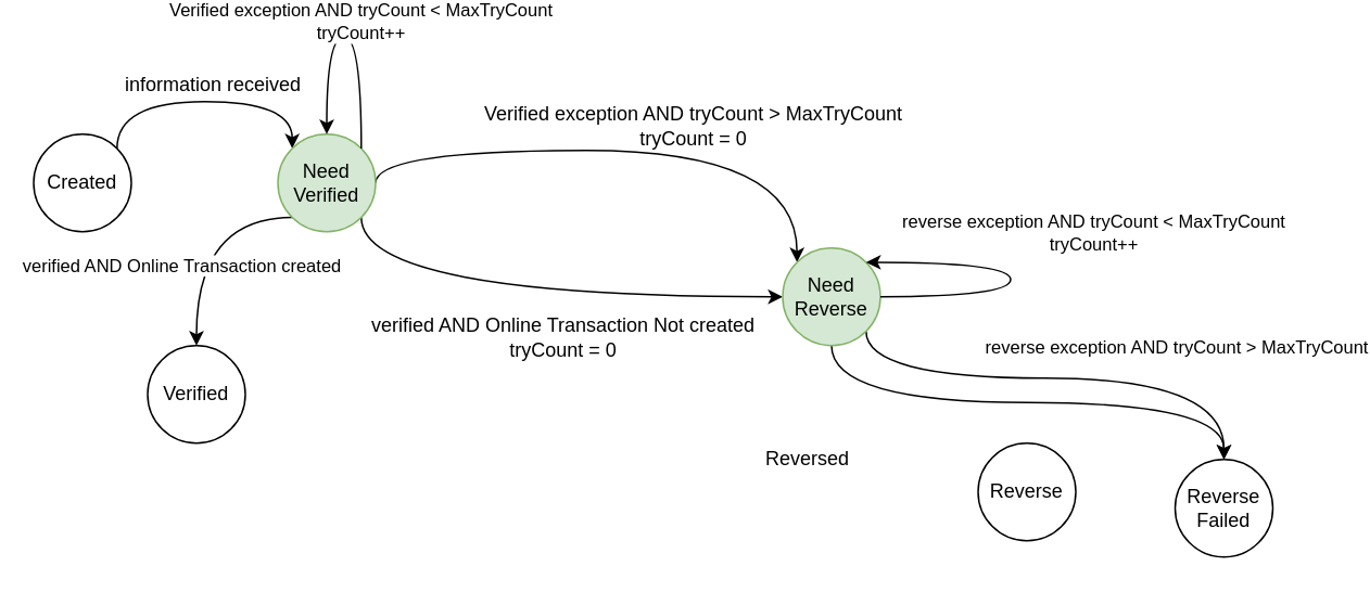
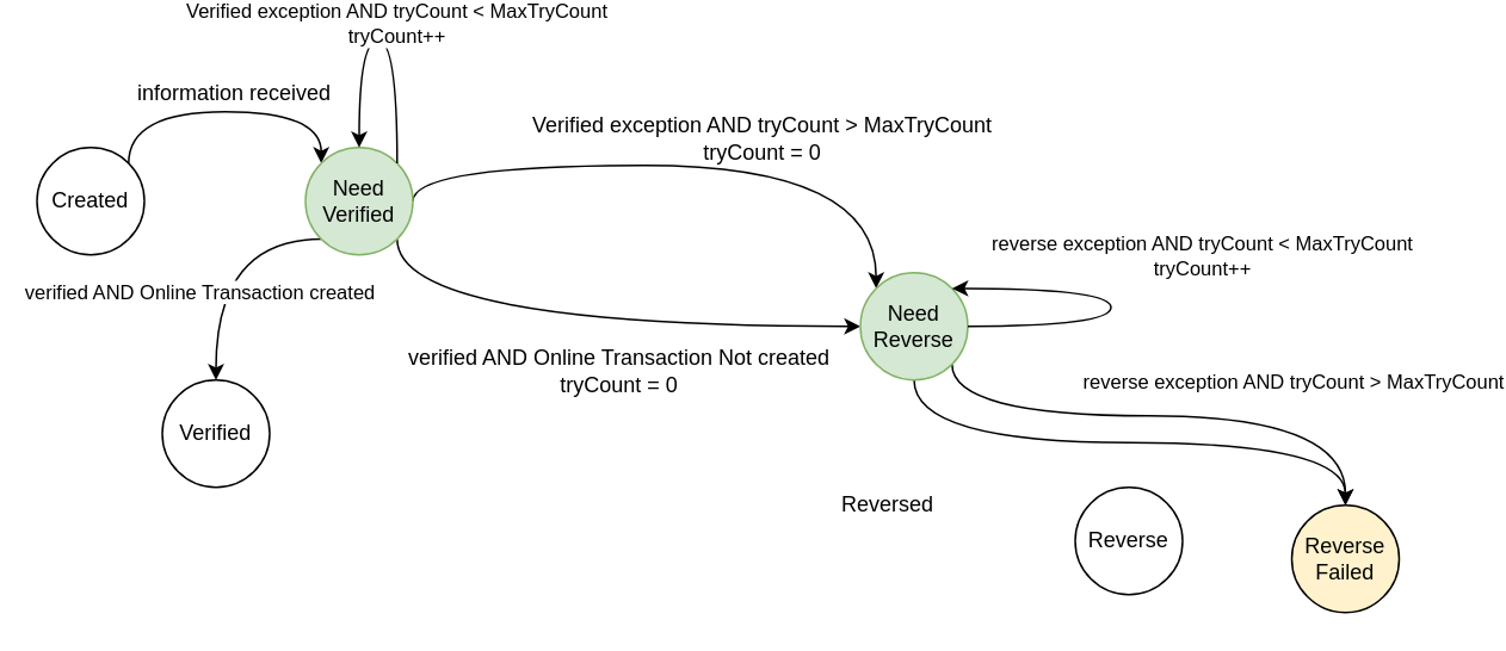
  <mxCell id="0" />
  <mxCell id="1" parent="0" />
  <mxCell id="2" style="edgeStyle=orthogonalEdgeStyle;orthogonalLoop=1;jettySize=auto;html=1;exitX=1;exitY=0;exitDx=0;exitDy=0;entryX=0;entryY=0;entryDx=0;entryDy=0;curved=1;" edge="1" parent="1" source="3" target="8"><mxGeometry relative="1" as="geometry"><Array as="points"><mxPoint x="71" y="60" /><mxPoint x="179" y="60" /></Array></mxGeometry></mxCell>
  <mxCell id="3" value="&lt;div&gt;Created&lt;/div&gt;" style="ellipse;whiteSpace=wrap;html=1;" vertex="1" parent="1"><mxGeometry x="20" y="80" width="60" height="60" as="geometry" /></mxCell>
  <mxCell id="4" style="edgeStyle=orthogonalEdgeStyle;curved=1;orthogonalLoop=1;jettySize=auto;html=1;exitX=0;exitY=1;exitDx=0;exitDy=0;entryX=0.5;entryY=0;entryDx=0;entryDy=0;" edge="1" parent="1" source="8" target="10"><mxGeometry relative="1" as="geometry" /></mxCell>
  <mxCell id="5" value="verified AND Online Transaction created" style="edgeLabel;html=1;align=center;verticalAlign=middle;resizable=0;points=[];" vertex="1" connectable="0" parent="4"><mxGeometry x="0.113" y="14" relative="1" as="geometry"><mxPoint x="-24" y="11" as="offset" /></mxGeometry></mxCell>
  <mxCell id="6" style="edgeStyle=orthogonalEdgeStyle;curved=1;orthogonalLoop=1;jettySize=auto;html=1;exitX=1;exitY=0.5;exitDx=0;exitDy=0;entryX=0;entryY=0;entryDx=0;entryDy=0;" edge="1" parent="1" source="8" target="15"><mxGeometry relative="1" as="geometry"><Array as="points"><mxPoint x="230" y="90" /><mxPoint x="489" y="90" /></Array></mxGeometry></mxCell>
  <mxCell id="7" style="edgeStyle=orthogonalEdgeStyle;curved=1;orthogonalLoop=1;jettySize=auto;html=1;exitX=1;exitY=1;exitDx=0;exitDy=0;entryX=0;entryY=0.5;entryDx=0;entryDy=0;" edge="1" parent="1" source="8" target="15"><mxGeometry relative="1" as="geometry"><Array as="points"><mxPoint x="221" y="180" /></Array></mxGeometry></mxCell>
  <mxCell id="8" value="Need&lt;br&gt;Verified" style="ellipse;whiteSpace=wrap;html=1;fillColor=#d5e8d4;strokeColor=#82b366;" vertex="1" parent="1"><mxGeometry x="170" y="80" width="60" height="60" as="geometry" /></mxCell>
  <mxCell id="9" value="information received" style="text;html=1;align=center;verticalAlign=middle;resizable=0;points=[];autosize=1;strokeColor=none;" vertex="1" parent="1"><mxGeometry x="70" y="40" width="120" height="20" as="geometry" /></mxCell>
  <mxCell id="10" value="Verified" style="ellipse;whiteSpace=wrap;html=1;" vertex="1" parent="1"><mxGeometry x="90" y="210" width="60" height="60" as="geometry" /></mxCell>
  <mxCell id="11" style="edgeStyle=orthogonalEdgeStyle;curved=1;orthogonalLoop=1;jettySize=auto;html=1;exitX=1;exitY=0;exitDx=0;exitDy=0;entryX=0.5;entryY=0;entryDx=0;entryDy=0;" edge="1" parent="1" source="8" target="8"><mxGeometry relative="1" as="geometry"><Array as="points"><mxPoint x="221" y="20" /><mxPoint x="200" y="20" /></Array></mxGeometry></mxCell>
  <mxCell id="12" value="Verified exception AND tryCount &amp;lt; MaxTryCount&lt;br&gt;tryCount++" style="edgeLabel;html=1;align=center;verticalAlign=middle;resizable=0;points=[];" vertex="1" connectable="0" parent="11"><mxGeometry x="0.333" y="8" relative="1" as="geometry"><mxPoint x="12" y="-20" as="offset" /></mxGeometry></mxCell>
  <mxCell id="13" style="edgeStyle=orthogonalEdgeStyle;curved=1;orthogonalLoop=1;jettySize=auto;html=1;exitX=0.5;exitY=1;exitDx=0;exitDy=0;" edge="1" parent="1" source="15" target="22"><mxGeometry relative="1" as="geometry" /></mxCell>
  <mxCell id="14" style="edgeStyle=orthogonalEdgeStyle;curved=1;orthogonalLoop=1;jettySize=auto;html=1;exitX=1;exitY=1;exitDx=0;exitDy=0;" edge="1" parent="1" source="15"><mxGeometry relative="1" as="geometry"><mxPoint x="751" y="280" as="targetPoint" /><Array as="points"><mxPoint x="531" y="230" /><mxPoint x="751" y="230" /></Array></mxGeometry></mxCell>
  <mxCell id="15" value="Need&lt;br&gt;Reverse" style="ellipse;whiteSpace=wrap;html=1;fillColor=#d5e8d4;strokeColor=#82b366;" vertex="1" parent="1"><mxGeometry x="480" y="150" width="60" height="60" as="geometry" /></mxCell>
  <mxCell id="16" value="Verified exception AND tryCount &amp;gt; MaxTryCount&lt;br&gt;tryCount = 0" style="text;html=1;align=center;verticalAlign=middle;resizable=0;points=[];autosize=1;strokeColor=none;" vertex="1" parent="1"><mxGeometry x="290" y="60" width="270" height="30" as="geometry" /></mxCell>
  <mxCell id="17" value="verified AND Online Transaction Not created&lt;br&gt;tryCount = 0" style="text;html=1;align=center;verticalAlign=middle;resizable=0;points=[];autosize=1;strokeColor=none;" vertex="1" parent="1"><mxGeometry x="220" y="190" width="250" height="30" as="geometry" /></mxCell>
  <mxCell id="18" value="Reverse" style="ellipse;whiteSpace=wrap;html=1;" vertex="1" parent="1"><mxGeometry x="600" y="270" width="60" height="60" as="geometry" /></mxCell>
  <mxCell id="19" value="Reversed" style="text;html=1;align=center;verticalAlign=middle;resizable=0;points=[];autosize=1;strokeColor=none;" vertex="1" parent="1"><mxGeometry x="460" y="270" width="70" height="20" as="geometry" /></mxCell>
  <mxCell id="20" style="edgeStyle=orthogonalEdgeStyle;curved=1;orthogonalLoop=1;jettySize=auto;html=1;exitX=1;exitY=0.5;exitDx=0;exitDy=0;entryX=1;entryY=0;entryDx=0;entryDy=0;" edge="1" parent="1" source="15" target="15"><mxGeometry relative="1" as="geometry"><Array as="points"><mxPoint x="620" y="180" /><mxPoint x="620" y="159" /></Array></mxGeometry></mxCell>
  <mxCell id="21" value="reverse exception AND tryCount &amp;lt; MaxTryCount&lt;br&gt;tryCount++" style="edgeLabel;html=1;align=center;verticalAlign=middle;resizable=0;points=[];" vertex="1" connectable="0" parent="1"><mxGeometry x="670" y="140.003" as="geometry" /></mxCell>
- <mxCell id="22" value="Reverse&lt;br&gt;Failed" style="ellipse;whiteSpace=wrap;html=1;" vertex="1" parent="1"><mxGeometry x="721" y="280" width="60" height="60" as="geometry" /></mxCell>
+ <mxCell id="22" value="Reverse&lt;br&gt;Failed" style="ellipse;whiteSpace=wrap;html=1;fillColor=#fff2cc;" vertex="1" parent="1"><mxGeometry x="721" y="280" width="60" height="60" as="geometry" /></mxCell>
  <mxCell id="23" value="reverse exception AND tryCount &amp;gt; MaxTryCount" style="edgeLabel;html=1;align=center;verticalAlign=middle;resizable=0;points=[];" vertex="1" connectable="0" parent="1"><mxGeometry x="721" y="210.003" as="geometry" /></mxCell>
